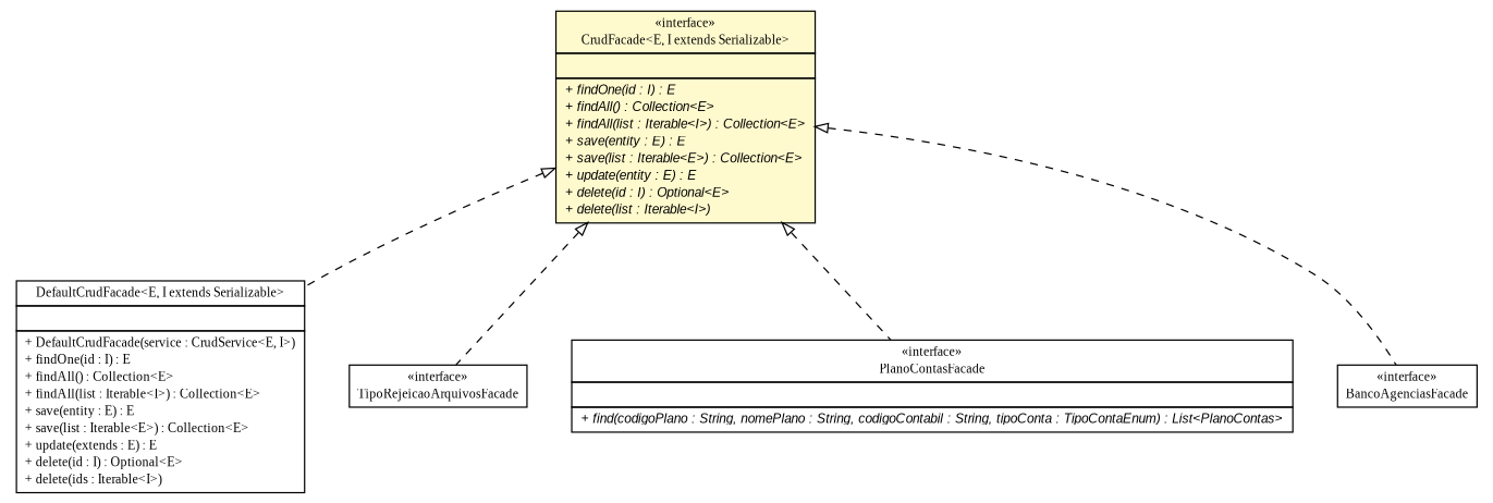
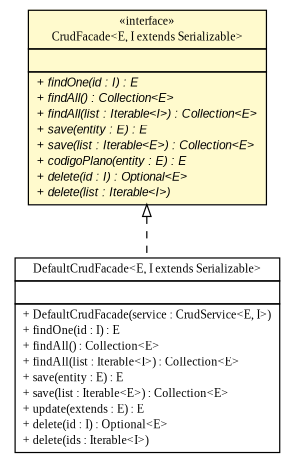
  digraph {
    fontname="Liberation Serif"
    nodesep=0.25
    ranksep=0.5
    node [fontcolor=black fontname="Liberation Serif" fontsize=10.0 shape=plaintext]
    edge [arrowtail=empty dir=back fontname="Liberation Serif" fontsize=10 headport=p labelfontname=arial labelfontsize=10 style=dashed tailport=p]
-   n1 [label=<<table title="br.gov.to.sefaz.business.facade.CrudFacade" border="0" cellborder="1" cellspacing="0" cellpadding="2" port="p" bgcolor="lemonChiffon" href="./CrudFacade.html"> 		<tr><td><table border="0" cellspacing="0" cellpadding="1"> <tr><td align="center" balign="center"> &#171;interface&#187; </td></tr> <tr><td align="center" balign="center"> CrudFacade&lt;E, I extends Serializable&gt; </td></tr> 		</table></td></tr> 		<tr><td><table border="0" cellspacing="0" cellpadding="1"> <tr><td align="left" balign="left">  </td></tr> 		</table></td></tr> 		<tr><td><table border="0" cellspacing="0" cellpadding="1"> <tr><td align="left" balign="left"><font face="arial italic" point-size="10.0"> + findOne(id : I) : E </font></td></tr> <tr><td align="left" balign="left"><font face="arial italic" point-size="10.0"> + findAll() : Collection&lt;E&gt; </font></td></tr> <tr><td align="left" balign="left"><font face="arial italic" point-size="10.0"> + findAll(list : Iterable&lt;I&gt;) : Collection&lt;E&gt; </font></td></tr> <tr><td align="left" balign="left"><font face="arial italic" point-size="10.0"> + save(entity : E) : E </font></td></tr> <tr><td align="left" balign="left"><font face="arial italic" point-size="10.0"> + save(list : Iterable&lt;E&gt;) : Collection&lt;E&gt; </font></td></tr> <tr><td align="left" balign="left"><font face="arial italic" point-size="10.0"> + update(entity : E) : E </font></td></tr> <tr><td align="left" balign="left"><font face="arial italic" point-size="10.0"> + delete(id : I) : Optional&lt;E&gt; </font></td></tr> <tr><td align="left" balign="left"><font face="arial italic" point-size="10.0"> + delete(list : Iterable&lt;I&gt;) </font></td></tr> 		</table></td></tr> 		</table>>]
+   n1 [label=<<table title="br.gov.to.sefaz.business.facade.CrudFacade" border="0" cellborder="1" cellspacing="0" cellpadding="2" port="p" bgcolor="lemonChiffon" href="./CrudFacade.html"> 		<tr><td><table border="0" cellspacing="0" cellpadding="1"> <tr><td align="center" balign="center"> &#171;interface&#187; </td></tr> <tr><td align="center" balign="center"> CrudFacade&lt;E, I extends Serializable&gt; </td></tr> 		</table></td></tr> 		<tr><td><table border="0" cellspacing="0" cellpadding="1"> <tr><td align="left" balign="left">  </td></tr> 		</table></td></tr> 		<tr><td><table border="0" cellspacing="0" cellpadding="1"> <tr><td align="left" balign="left"><font face="arial italic" point-size="10.0"> + findOne(id : I) : E </font></td></tr> <tr><td align="left" balign="left"><font face="arial italic" point-size="10.0"> + findAll() : Collection&lt;E&gt; </font></td></tr> <tr><td align="left" balign="left"><font face="arial italic" point-size="10.0"> + findAll(list : Iterable&lt;I&gt;) : Collection&lt;E&gt; </font></td></tr> <tr><td align="left" balign="left"><font face="arial italic" point-size="10.0"> + save(entity : E) : E </font></td></tr> <tr><td align="left" balign="left"><font face="arial italic" point-size="10.0"> + save(list : Iterable&lt;E&gt;) : Collection&lt;E&gt; </font></td></tr> <tr><td align="left" balign="left"><font face="arial italic" point-size="10.0"> + codigoPlano(entity : E) : E </font></td></tr> <tr><td align="left" balign="left"><font face="arial italic" point-size="10.0"> + delete(id : I) : Optional&lt;E&gt; </font></td></tr> <tr><td align="left" balign="left"><font face="arial italic" point-size="10.0"> + delete(list : Iterable&lt;I&gt;) </font></td></tr> 		</table></td></tr> 		</table>>]
    n2 [label=<<table title="br.gov.to.sefaz.business.facade.impl.DefaultCrudFacade" border="0" cellborder="1" cellspacing="0" cellpadding="2" port="p" href="./impl/DefaultCrudFacade.html"> 		<tr><td><table border="0" cellspacing="0" cellpadding="1"> <tr><td align="center" balign="center"> DefaultCrudFacade&lt;E, I extends Serializable&gt; </td></tr> 		</table></td></tr> 		<tr><td><table border="0" cellspacing="0" cellpadding="1"> <tr><td align="left" balign="left">  </td></tr> 		</table></td></tr> 		<tr><td><table border="0" cellspacing="0" cellpadding="1"> <tr><td align="left" balign="left"> + DefaultCrudFacade(service : CrudService&lt;E, I&gt;) </td></tr> <tr><td align="left" balign="left"> + findOne(id : I) : E </td></tr> <tr><td align="left" balign="left"> + findAll() : Collection&lt;E&gt; </td></tr> <tr><td align="left" balign="left"> + findAll(list : Iterable&lt;I&gt;) : Collection&lt;E&gt; </td></tr> <tr><td align="left" balign="left"> + save(entity : E) : E </td></tr> <tr><td align="left" balign="left"> + save(list : Iterable&lt;E&gt;) : Collection&lt;E&gt; </td></tr> <tr><td align="left" balign="left"> + update(extends : E) : E </td></tr> <tr><td align="left" balign="left"> + delete(id : I) : Optional&lt;E&gt; </td></tr> <tr><td align="left" balign="left"> + delete(ids : Iterable&lt;I&gt;) </td></tr> 		</table></td></tr> 		</table>>]
-   n3 [label=<<table title="br.gov.to.sefaz.arr.parametros.business.facade.TipoRejeicaoArquivosFacade" border="0" cellborder="1" cellspacing="0" cellpadding="2" port="p" href="../../arr/parametros/business/facade/TipoRejeicaoArquivosFacade.html"> 		<tr><td><table border="0" cellspacing="0" cellpadding="1"> <tr><td align="center" balign="center"> &#171;interface&#187; </td></tr> <tr><td align="center" balign="center"> TipoRejeicaoArquivosFacade </td></tr> 		</table></td></tr> 		</table>>]
-   n4 [label=<<table title="br.gov.to.sefaz.arr.parametros.business.facade.PlanoContasFacade" border="0" cellborder="1" cellspacing="0" cellpadding="2" port="p" href="../../arr/parametros/business/facade/PlanoContasFacade.html"> 		<tr><td><table border="0" cellspacing="0" cellpadding="1"> <tr><td align="center" balign="center"> &#171;interface&#187; </td></tr> <tr><td align="center" balign="center"> PlanoContasFacade </td></tr> 		</table></td></tr> 		<tr><td><table border="0" cellspacing="0" cellpadding="1"> <tr><td align="left" balign="left">  </td></tr> 		</table></td></tr> 		<tr><td><table border="0" cellspacing="0" cellpadding="1"> <tr><td align="left" balign="left"><font face="arial italic" point-size="10.0"> + find(codigoPlano : String, nomePlano : String, codigoContabil : String, tipoConta : TipoContaEnum) : List&lt;PlanoContas&gt; </font></td></tr> 		</table></td></tr> 		</table>>]
-   n5 [label=<<table title="br.gov.to.sefaz.arr.parametros.business.facade.BancoAgenciasFacade" border="0" cellborder="1" cellspacing="0" cellpadding="2" port="p" href="../../arr/parametros/business/facade/BancoAgenciasFacade.html"> 		<tr><td><table border="0" cellspacing="0" cellpadding="1"> <tr><td align="center" balign="center"> &#171;interface&#187; </td></tr> <tr><td align="center" balign="center"> BancoAgenciasFacade </td></tr> 		</table></td></tr> 		</table>>]
    n1 -> n2
-   n1 -> n3
-   n1 -> n4
-   n1 -> n5
  }
